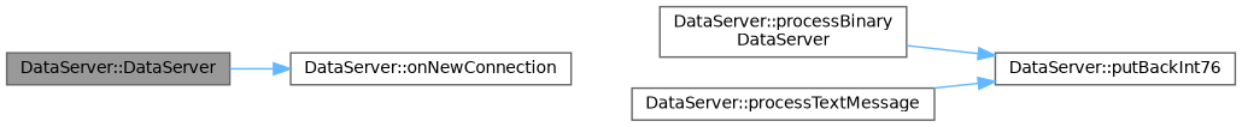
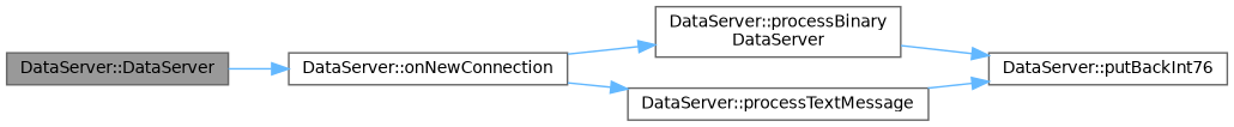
  digraph {
    rankdir=LR
    node [color=grey40 fillcolor=white fontname=Helvetica fontsize=10 shape=box style=filled]
    edge [color=steelblue1 fontname=Helvetica fontsize=10 labelfontname=Helvetica labelfontsize=10 style=solid]
    n1 [color=gray40 fillcolor=grey60 fontcolor=black height=0.2 label="DataServer::DataServer" width=0.4]
    n2 [height=0.2 label="DataServer::onNewConnection" width=0.4]
    n3 [height=0.2 label="DataServer::processBinary\lDataServer" width=0.4]
    n4 [height=0.2 label="DataServer::processTextMessage" width=0.4]
    n5 [height=0.2 label="DataServer::putBackInt76" width=0.4]
    n1 -> n2
+   n2 -> n3
+   n2 -> n4
    n3 -> n5
    n4 -> n5
  }
